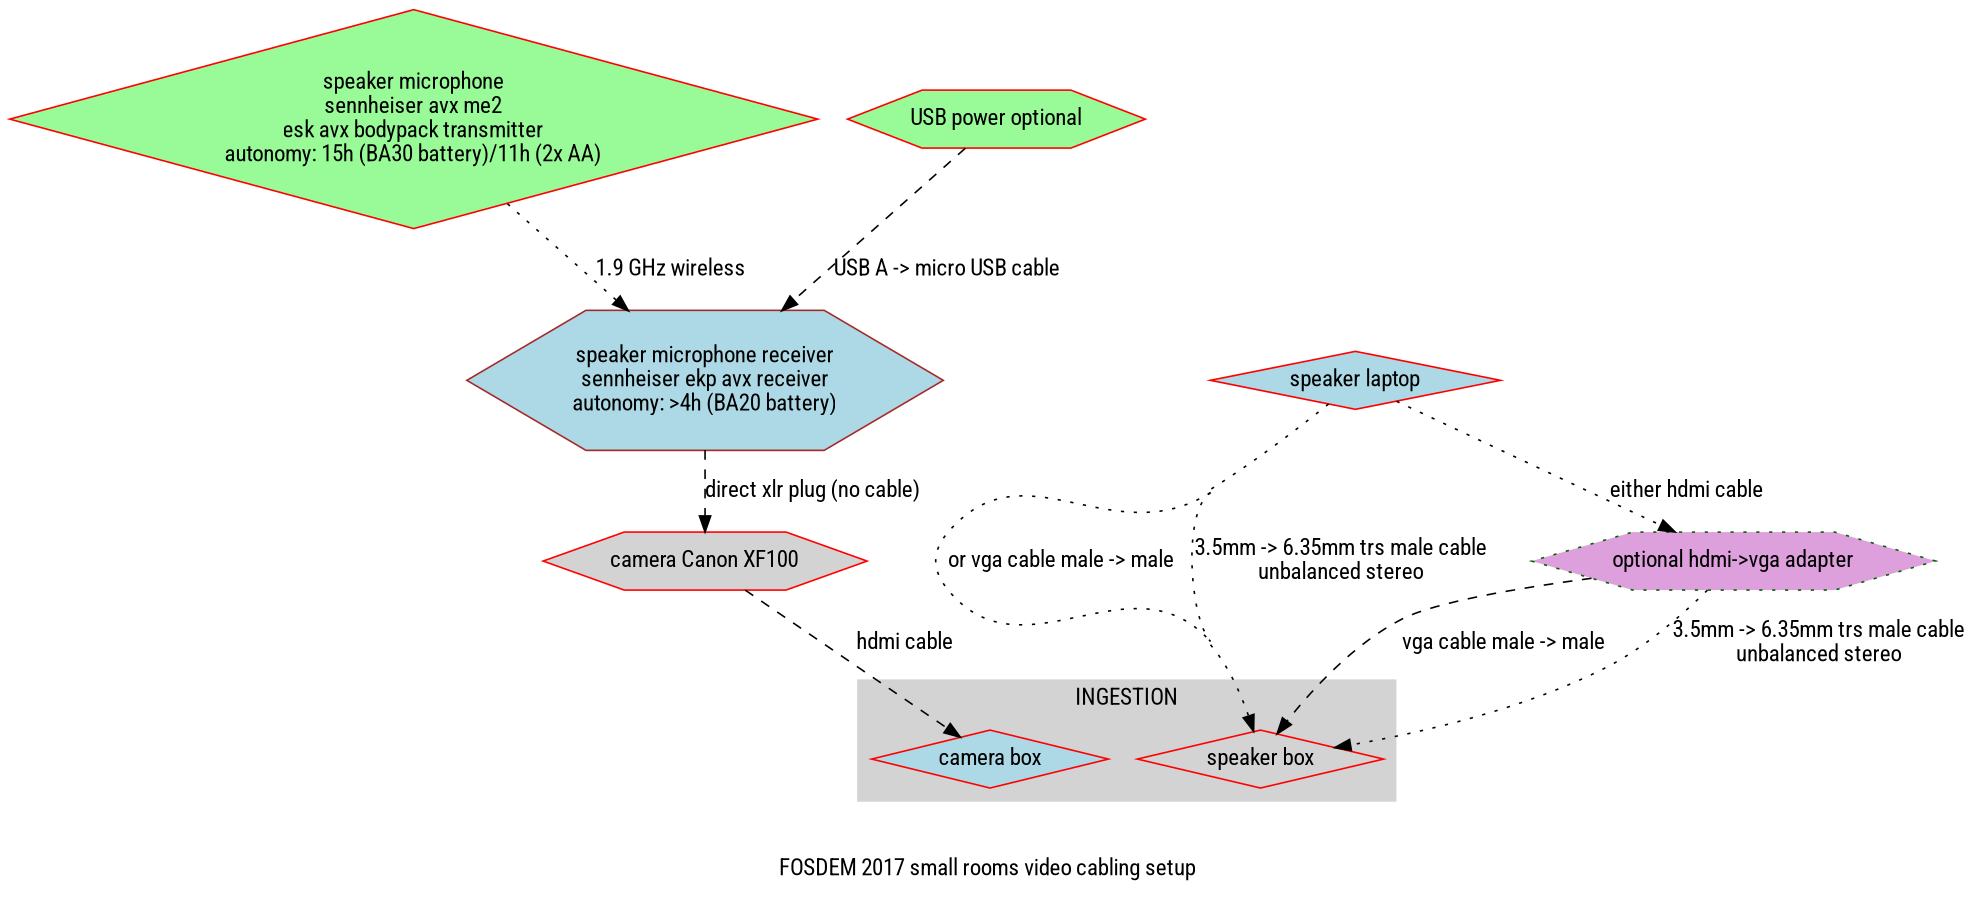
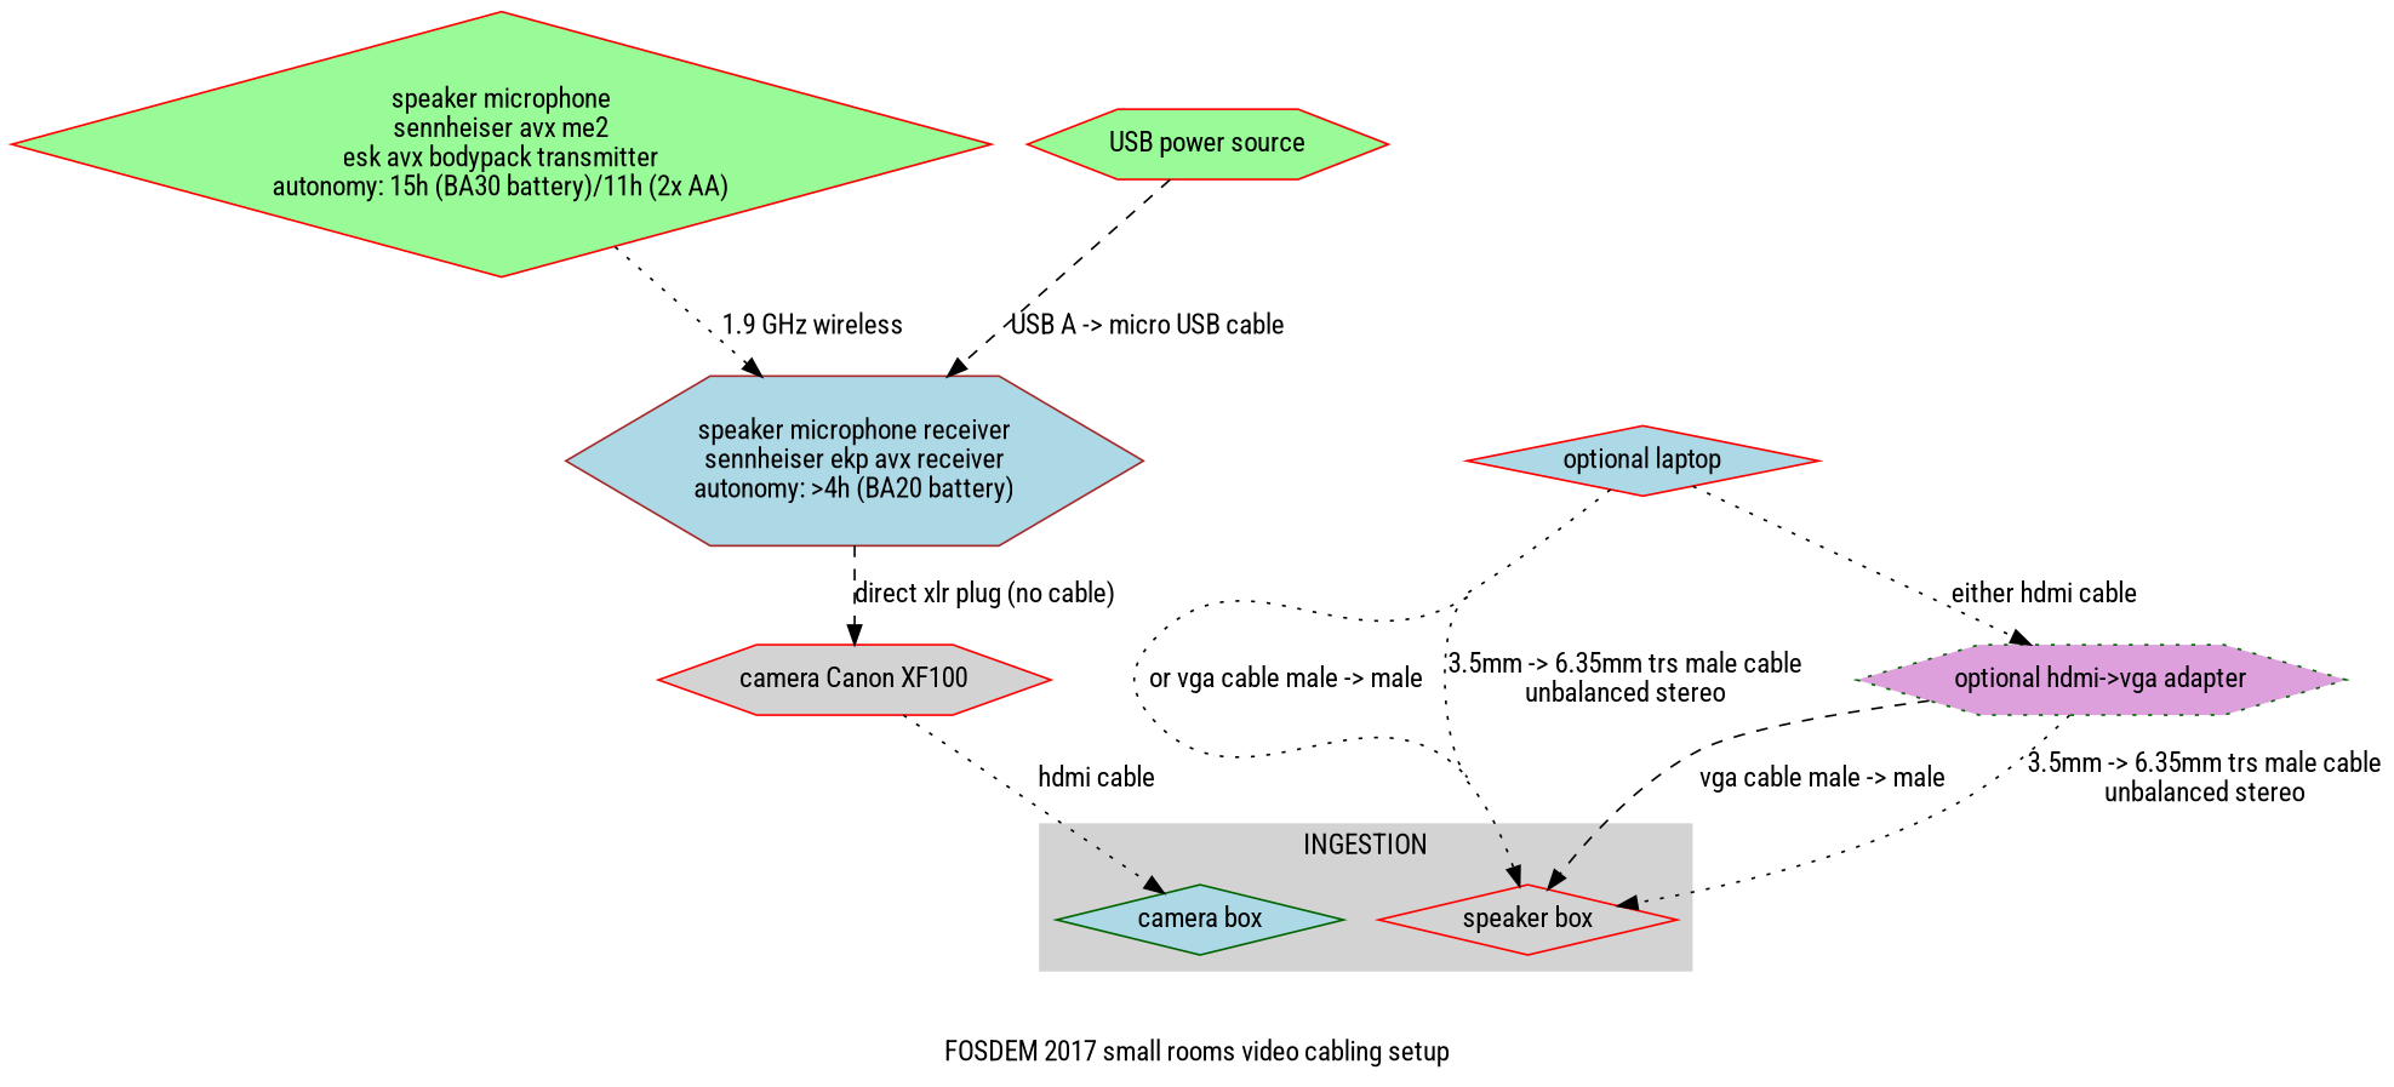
  digraph {
    concentrate=true
    fontname="Roboto Condensed"
    label="FOSDEM 2017 small rooms video cabling setup"
    node [color=red fillcolor=lightblue fontname="Roboto Condensed" shape=diamond style=filled]
    edge [fontname="Roboto Condensed" style=dotted]
-   n1 [label="camera box"]
+   n1 [color=darkgreen label="camera box"]
    n2 [fillcolor=lightgrey label="speaker box"]
    n3 [fillcolor=palegreen label="speaker microphone\nsennheiser avx me2\nesk avx bodypack transmitter\nautonomy: 15h (BA30 battery)/11h (2x AA)"]
    n4 [color=brown label="speaker microphone receiver\nsennheiser ekp avx receiver\nautonomy: >4h (BA20 battery)" shape=hexagon]
    n5 [fillcolor=lightgrey label="camera Canon XF100" shape=hexagon]
-   n6 [fillcolor=palegreen label="USB power optional" shape=hexagon]
-   n7 [label="speaker laptop"]
+   n6 [fillcolor=palegreen label="USB power source" shape=hexagon]
+   n7 [label="optional laptop"]
    n8 [color=darkgreen fillcolor=plum label="optional hdmi->vga adapter" shape=hexagon style="dotted,filled"]
    subgraph sub_1 {
      subgraph cluster_2 {
        color=lightgrey
        label=INGESTION
        style=filled
        n1
        n2
      }
    }
    n3 -> n4 [label="1.9 GHz wireless"]
    n4 -> n5 [label="direct xlr plug (no cable)" style=dashed]
-   n5 -> n1 [label="hdmi cable" style=dashed]
+   n5 -> n1 [label="hdmi cable"]
    n6 -> n4 [label="USB A -> micro USB cable" style=dashed]
    n7 -> n2 [label="or vga cable male -> male"]
    n7 -> n2 [label="3.5mm -> 6.35mm trs male cable\nunbalanced stereo"]
    n7 -> n8 [label="either hdmi cable"]
    n8 -> n2 [label="vga cable male -> male" style=dashed]
    n8 -> n2 [label="3.5mm -> 6.35mm trs male cable\nunbalanced stereo"]
  }
